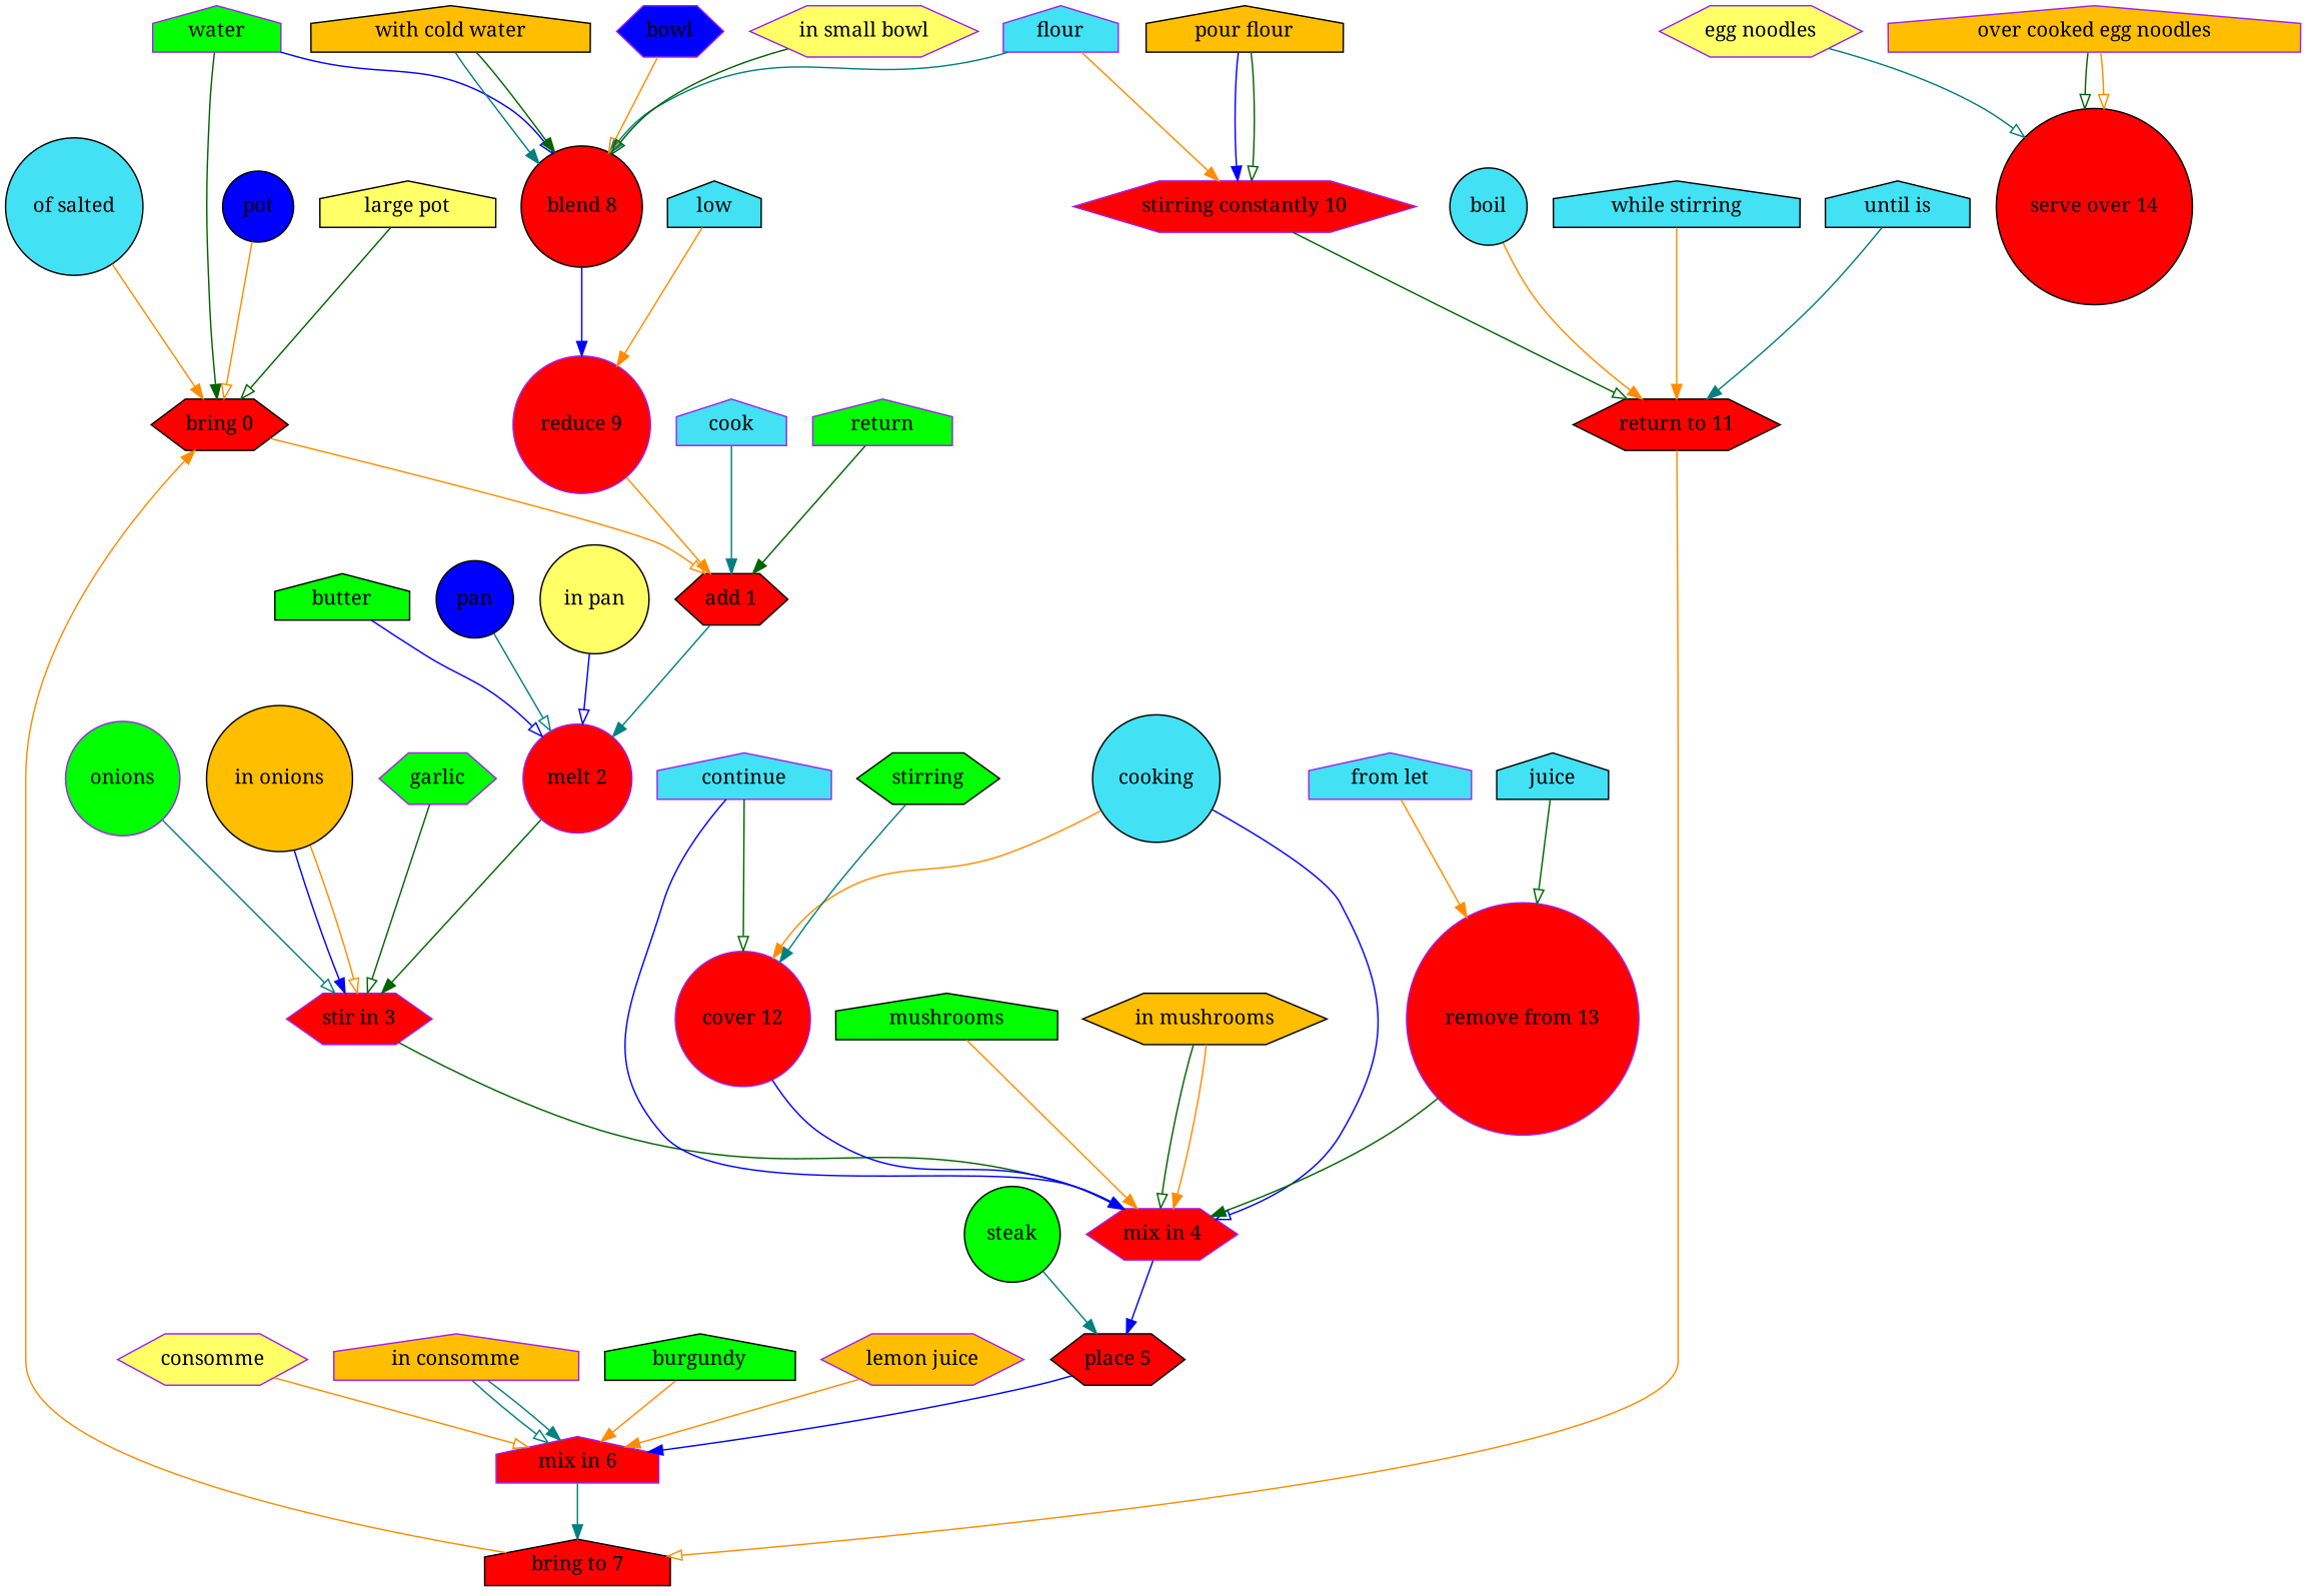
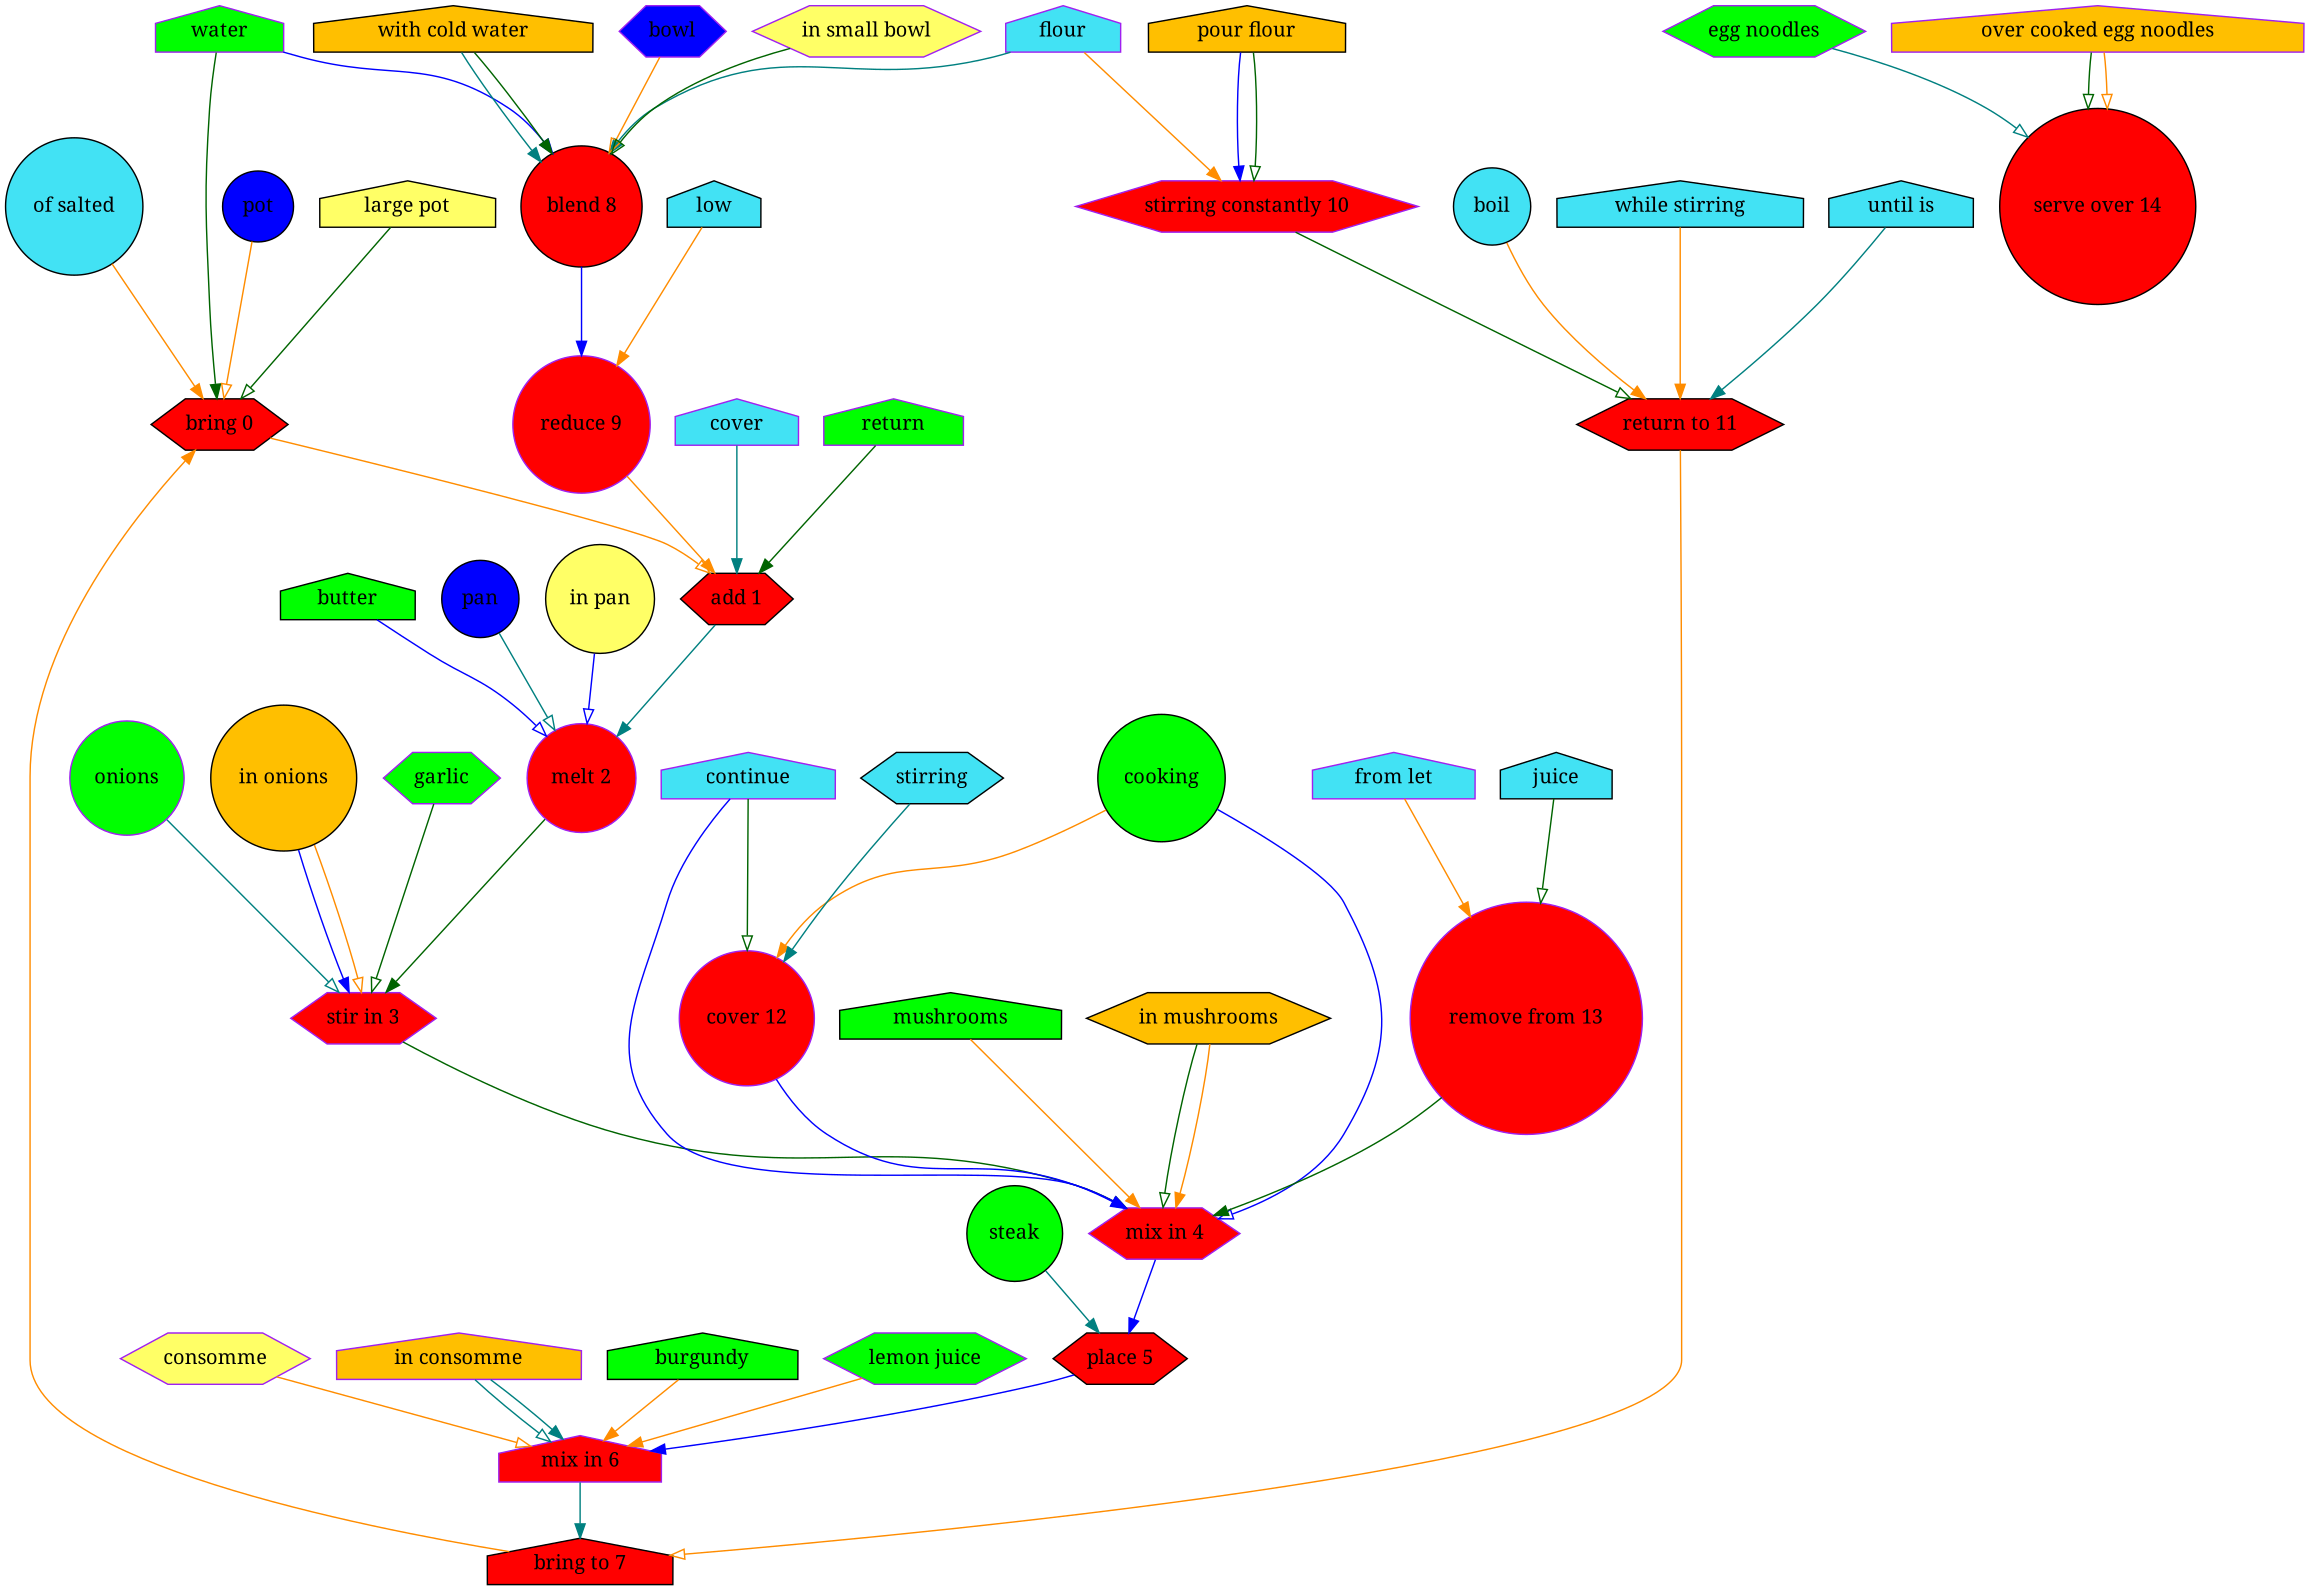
  digraph {
    fontname="Noto Serif"
    node [color=black fillcolor=red fontname="Noto Serif" shape=house style=filled]
    edge [arrowhead=normal color=darkorange fontname="Noto Serif"]
    "bring 0" [shape=hexagon]
    "add 1" [shape=hexagon]
    "melt 2" [color=purple shape=circle]
    "of salted" [fillcolor="#42e2f4" shape=circle]
    water [color=purple fillcolor=green]
    "blend 8" [shape=circle]
    "reduce 9" [color=purple shape=circle]
    pot [fillcolor="#0000ff" shape=circle]
    "large pot" [fillcolor="#ffff66"]
    "stir in 3" [color=purple shape=hexagon]
-   cook [color=purple fillcolor="#42e2f4"]
+   cook [color=purple fillcolor="#42e2f4" label=cover]
    n12 [color=purple fillcolor=green label=return]
    "mix in 4" [color=purple shape=hexagon]
    butter [fillcolor=green]
    pan [fillcolor="#0000ff" shape=circle]
    "in pan" [fillcolor="#ffff66" shape=circle]
    "place 5" [shape=hexagon]
    onions [color=purple fillcolor=green shape=circle]
    "in onions" [fillcolor="#FFBF00" shape=circle]
    garlic [color=purple fillcolor=green shape=hexagon]
    "mix in 6" [color=purple]
    continue [color=purple fillcolor="#42e2f4"]
    "cover 12" [color=purple shape=circle]
-   cooking [fillcolor="#42e2f4" shape=circle]
+   cooking [fillcolor=green shape=circle]
    mushrooms [fillcolor=green]
    "in mushrooms" [fillcolor="#FFBF00" shape=hexagon]
    "bring to 7"
    steak [fillcolor=green shape=circle]
    consomme [color=purple fillcolor="#ffff66" shape=hexagon]
    "in consomme" [color=purple fillcolor="#FFBF00"]
    burgundy [fillcolor=green]
-   "lemon juice" [color=purple fillcolor="#FFBF00" shape=hexagon]
+   "lemon juice" [color=purple fillcolor=green shape=hexagon]
    flour [color=purple fillcolor="#42e2f4"]
    "stirring constantly 10" [color=purple shape=hexagon]
    "return to 11" [shape=hexagon]
    "with cold water" [fillcolor="#FFBF00"]
    bowl [color=purple fillcolor="#0000ff" shape=hexagon]
    "in small bowl" [color=purple fillcolor="#ffff66" shape=hexagon]
    low [fillcolor="#42e2f4"]
    "pour flour" [fillcolor="#FFBF00"]
    boil [fillcolor="#42e2f4" shape=circle]
    "while stirring" [fillcolor="#42e2f4"]
    "until is" [fillcolor="#42e2f4"]
-   stirring [fillcolor=green shape=hexagon]
+   stirring [fillcolor="#42e2f4" shape=hexagon]
    "remove from 13" [color=purple shape=circle]
    "from let" [color=purple fillcolor="#42e2f4"]
    n47 [fillcolor="#42e2f4" label=juice]
    "serve over 14" [shape=circle]
-   "egg noodles" [color=purple fillcolor="#ffff66" shape=hexagon]
+   "egg noodles" [color=purple fillcolor=green shape=hexagon]
    "over cooked egg noodles" [color=purple fillcolor="#FFBF00"]
    "bring 0" -> "add 1" [arrowhead=onormal]
    "add 1" -> "melt 2" [color=teal]
    "melt 2" -> "stir in 3" [color=darkgreen]
    "of salted" -> "bring 0"
    water -> "bring 0" [color=darkgreen]
    water -> "blend 8" [arrowhead=onormal color=blue]
    "blend 8" -> "reduce 9" [color=blue]
    "reduce 9" -> "add 1"
    pot -> "bring 0" [arrowhead=onormal]
    "large pot" -> "bring 0" [arrowhead=onormal color=darkgreen]
    "stir in 3" -> "mix in 4" [color=darkgreen]
    cook -> "add 1" [color=teal]
    n12 -> "add 1" [color=darkgreen]
    "mix in 4" -> "place 5" [color=blue]
    butter -> "melt 2" [arrowhead=onormal color=blue]
    pan -> "melt 2" [arrowhead=onormal color=teal]
    "in pan" -> "melt 2" [arrowhead=onormal color=blue]
    "place 5" -> "mix in 6" [color=blue]
    onions -> "stir in 3" [arrowhead=onormal color=teal]
    "in onions" -> "stir in 3" [color=blue]
    "in onions" -> "stir in 3" [arrowhead=onormal]
    garlic -> "stir in 3" [arrowhead=onormal color=darkgreen]
    "mix in 6" -> "bring to 7" [color=teal]
    continue -> "mix in 4" [color=blue]
    continue -> "cover 12" [arrowhead=onormal color=darkgreen]
    "cover 12" -> "mix in 4" [color=blue]
    cooking -> "mix in 4" [arrowhead=onormal color=blue]
    cooking -> "cover 12"
    mushrooms -> "mix in 4"
    "in mushrooms" -> "mix in 4" [arrowhead=onormal color=darkgreen]
    "in mushrooms" -> "mix in 4"
    "bring to 7" -> "bring 0"
    steak -> "place 5" [color=teal]
    consomme -> "mix in 6" [arrowhead=onormal]
    "in consomme" -> "mix in 6" [arrowhead=onormal color=teal]
    "in consomme" -> "mix in 6" [color=teal]
    burgundy -> "mix in 6"
    "lemon juice" -> "mix in 6"
    flour -> "blend 8" [color=teal]
    flour -> "stirring constantly 10"
    "stirring constantly 10" -> "return to 11" [arrowhead=onormal color=darkgreen]
    "return to 11" -> "bring to 7" [arrowhead=onormal]
    "with cold water" -> "blend 8" [color=teal]
    "with cold water" -> "blend 8" [color=darkgreen]
    bowl -> "blend 8" [arrowhead=onormal]
    "in small bowl" -> "blend 8" [arrowhead=onormal color=darkgreen]
    low -> "reduce 9"
    "pour flour" -> "stirring constantly 10" [color=blue]
    "pour flour" -> "stirring constantly 10" [arrowhead=onormal color=darkgreen]
    boil -> "return to 11"
    "while stirring" -> "return to 11"
    "until is" -> "return to 11" [color=teal]
    stirring -> "cover 12" [color=teal]
    "remove from 13" -> "mix in 4" [color=darkgreen]
    "from let" -> "remove from 13"
    n47 -> "remove from 13" [arrowhead=onormal color=darkgreen]
    "egg noodles" -> "serve over 14" [arrowhead=onormal color=teal]
    "over cooked egg noodles" -> "serve over 14" [arrowhead=onormal color=darkgreen]
    "over cooked egg noodles" -> "serve over 14" [arrowhead=onormal]
  }
